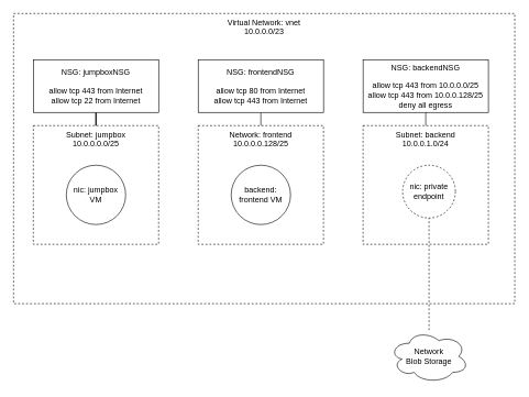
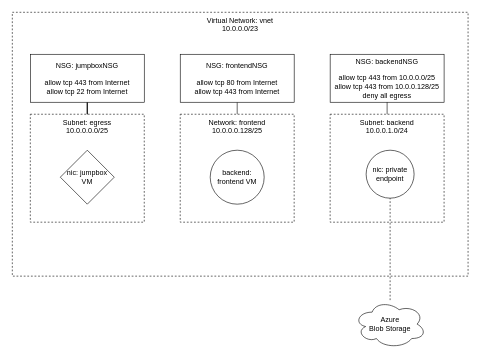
  <mxCell id="0" />
  <mxCell id="1" parent="0" />
  <mxCell id="2" value="Virtual Network: vnet&lt;br&gt;10.0.0.0/23" style="rounded=0;whiteSpace=wrap;html=1;dashed=1;verticalAlign=top;" vertex="1" parent="1"><mxGeometry x="20" y="20" width="760" height="440" as="geometry" /></mxCell>
- <mxCell id="3" value="Subnet: jumpbox&lt;br&gt;10.0.0.0.0/25" style="rounded=0;whiteSpace=wrap;html=1;dashed=1;verticalAlign=top;" vertex="1" parent="1"><mxGeometry x="50" y="190" width="190" height="180" as="geometry" /></mxCell>
+ <mxCell id="3" value="Subnet: egress&lt;br&gt;10.0.0.0.0/25" style="rounded=0;whiteSpace=wrap;html=1;dashed=1;verticalAlign=top;" vertex="1" parent="1"><mxGeometry x="50" y="190" width="190" height="180" as="geometry" /></mxCell>
  <mxCell id="4" value="Network: frontend&lt;br&gt;10.0.0.0.128/25" style="rounded=0;whiteSpace=wrap;html=1;dashed=1;verticalAlign=top;" vertex="1" parent="1"><mxGeometry x="300" y="190" width="190" height="180" as="geometry" /></mxCell>
  <mxCell id="5" value="Subnet: backend&lt;br&gt;10.0.0.1.0/24" style="rounded=0;whiteSpace=wrap;html=1;dashed=1;verticalAlign=top;" vertex="1" parent="1"><mxGeometry x="550" y="190" width="190" height="180" as="geometry" /></mxCell>
  <mxCell id="6" style="edgeStyle=orthogonalEdgeStyle;rounded=0;orthogonalLoop=1;jettySize=auto;html=1;entryX=0.5;entryY=0;entryDx=0;entryDy=0;endArrow=none;endFill=0;" edge="1" parent="1" source="7" target="3"><mxGeometry relative="1" as="geometry" /></mxCell>
  <mxCell id="7" value="NSG: jumpboxNSG&lt;br&gt;&lt;br&gt;allow tcp 443 from Internet&lt;br&gt;allow tcp 22 from Internet" style="rounded=0;whiteSpace=wrap;html=1;" vertex="1" parent="1"><mxGeometry x="50" y="90" width="190" height="80" as="geometry" /></mxCell>
  <mxCell id="8" style="edgeStyle=orthogonalEdgeStyle;rounded=0;orthogonalLoop=1;jettySize=auto;html=1;exitX=0.5;exitY=1;exitDx=0;exitDy=0;entryX=0.5;entryY=0;entryDx=0;entryDy=0;endArrow=none;endFill=0;" edge="1" parent="1" source="9" target="4"><mxGeometry relative="1" as="geometry" /></mxCell>
  <mxCell id="9" value="NSG: frontendNSG&lt;br&gt;&lt;br&gt;allow tcp 80 from Internet&lt;br&gt;allow tcp 443 from Internet" style="rounded=0;whiteSpace=wrap;html=1;" vertex="1" parent="1"><mxGeometry x="300" y="90" width="190" height="80" as="geometry" /></mxCell>
  <mxCell id="10" value="NSG: backendNSG&lt;br&gt;&lt;br&gt;allow tcp 443 from 10.0.0.0/25&lt;br&gt;allow tcp 443 from 10.0.0.128/25&lt;br&gt;deny all egress" style="rounded=0;whiteSpace=wrap;html=1;" vertex="1" parent="1"><mxGeometry x="550" y="90" width="190" height="80" as="geometry" /></mxCell>
  <mxCell id="11" value="" style="endArrow=none;html=1;entryX=0.5;entryY=1;entryDx=0;entryDy=0;exitX=0.5;exitY=0;exitDx=0;exitDy=0;" edge="1" parent="1" source="5" target="10"><mxGeometry width="50" height="50" relative="1" as="geometry"><mxPoint x="640" y="200" as="sourcePoint" /><mxPoint x="690" y="150" as="targetPoint" /></mxGeometry></mxCell>
- <mxCell id="12" value="nic: jumpbox VM" style="ellipse;whiteSpace=wrap;html=1;aspect=fixed;" vertex="1" parent="1"><mxGeometry x="100" y="250" width="90" height="90" as="geometry" /></mxCell>
+ <mxCell id="12" value="nic: jumpbox VM" style="rhombus;whiteSpace=wrap;html=1;aspect=fixed;" vertex="1" parent="1"><mxGeometry x="100" y="250" width="90" height="90" as="geometry" /></mxCell>
  <mxCell id="13" value="backend: frontend VM" style="ellipse;whiteSpace=wrap;html=1;aspect=fixed;" vertex="1" parent="1"><mxGeometry x="350" y="250" width="90" height="90" as="geometry" /></mxCell>
- <mxCell id="14" value="nic: private endpoint" style="ellipse;whiteSpace=wrap;html=1;aspect=fixed;dashed=1;" vertex="1" parent="1"><mxGeometry x="610" y="250" width="80" height="80" as="geometry" /></mxCell>
+ <mxCell id="14" value="nic: private endpoint" style="ellipse;whiteSpace=wrap;html=1;aspect=fixed;" vertex="1" parent="1"><mxGeometry x="610" y="250" width="80" height="80" as="geometry" /></mxCell>
  <mxCell id="15" style="edgeStyle=orthogonalEdgeStyle;rounded=0;orthogonalLoop=1;jettySize=auto;html=1;entryX=0.5;entryY=1;entryDx=0;entryDy=0;endArrow=none;endFill=0;dashed=1;" edge="1" parent="1" source="16" target="14"><mxGeometry relative="1" as="geometry" /></mxCell>
- <mxCell id="16" value="Network&lt;br&gt;Blob Storage" style="ellipse;shape=cloud;whiteSpace=wrap;html=1;" vertex="1" parent="1"><mxGeometry x="590" y="500" width="120" height="80" as="geometry" /></mxCell>
+ <mxCell id="16" value="Azure&lt;br&gt;Blob Storage" style="ellipse;shape=cloud;whiteSpace=wrap;html=1;" vertex="1" parent="1"><mxGeometry x="590" y="500" width="120" height="80" as="geometry" /></mxCell>
